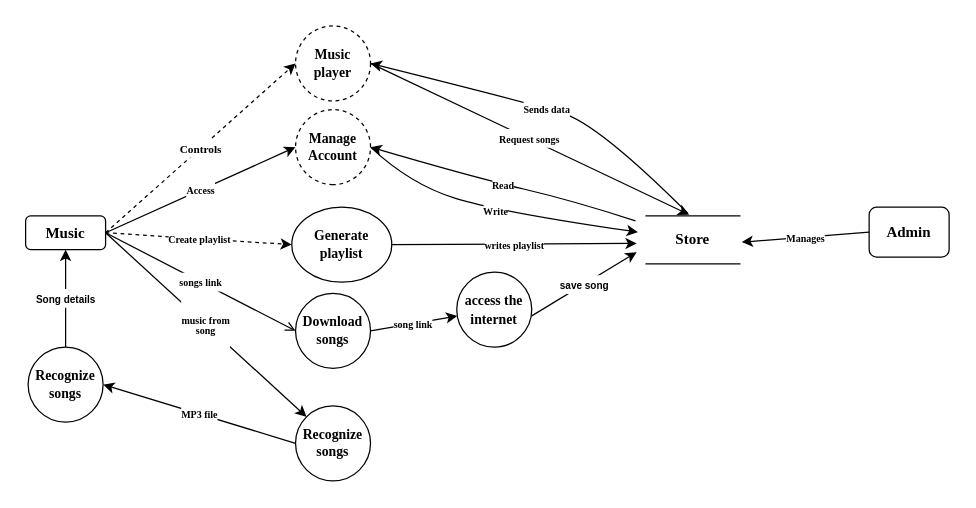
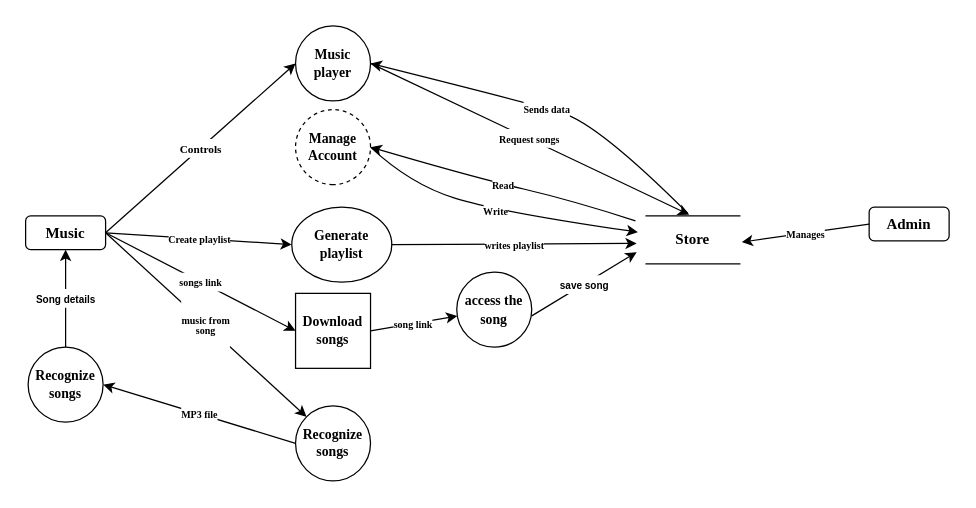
  <mxCell id="0" />
  <mxCell id="1" parent="0" />
  <mxCell id="2" value="Music" style="rounded=1;whiteSpace=wrap;html=1;fontFamily=Times New Roman;fontStyle=1" parent="1" vertex="1"><mxGeometry x="20" y="172" width="64" height="27" as="geometry" /></mxCell>
- <mxCell id="3" value="Music player" style="ellipse;whiteSpace=wrap;html=1;aspect=fixed;fontFamily=Times New Roman;fontSize=11;fontStyle=1;dashed=1;" parent="1" vertex="1"><mxGeometry x="236" y="20" width="60" height="60" as="geometry" /></mxCell>
+ <mxCell id="3" value="Music player" style="ellipse;whiteSpace=wrap;html=1;aspect=fixed;fontFamily=Times New Roman;fontSize=11;fontStyle=1" parent="1" vertex="1"><mxGeometry x="236" y="20" width="60" height="60" as="geometry" /></mxCell>
  <mxCell id="4" value="" style="endArrow=none;html=1;rounded=0;fontFamily=Times New Roman;fontSize=12;fontColor=default;fontStyle=1" parent="1" edge="1"><mxGeometry width="50" height="50" relative="1" as="geometry"><mxPoint x="516" y="172" as="sourcePoint" /><mxPoint x="592" y="172" as="targetPoint" /></mxGeometry></mxCell>
  <mxCell id="5" value="" style="endArrow=none;html=1;rounded=0;fontFamily=Times New Roman;fontSize=12;fontColor=default;fontStyle=1" parent="1" edge="1"><mxGeometry width="50" height="50" relative="1" as="geometry"><mxPoint x="516" y="210.41" as="sourcePoint" /><mxPoint x="592" y="210.41" as="targetPoint" /></mxGeometry></mxCell>
  <mxCell id="6" value="Store" style="text;html=1;strokeColor=none;fillColor=none;align=center;verticalAlign=middle;whiteSpace=wrap;rounded=0;fontSize=12;fontFamily=Times New Roman;fontColor=default;fontStyle=1" parent="1" vertex="1"><mxGeometry x="524" y="176" width="60" height="30" as="geometry" /></mxCell>
  <mxCell id="7" value="Generate playlist" style="ellipse;whiteSpace=wrap;html=1;aspect=fixed;rounded=1;shadow=0;glass=0;strokeColor=default;align=center;verticalAlign=middle;fontFamily=Times New Roman;fontSize=11;fontColor=default;fillColor=default;fontStyle=1;direction=south;" parent="1" vertex="1"><mxGeometry x="233" y="165" width="80" height="60" as="geometry" /></mxCell>
- <mxCell id="8" value="Download &lt;br style=&quot;font-size: 11px;&quot;&gt;songs" style="ellipse;whiteSpace=wrap;html=1;aspect=fixed;rounded=1;shadow=0;glass=0;strokeColor=default;align=center;verticalAlign=middle;fontFamily=Times New Roman;fontSize=11;fontColor=default;fillColor=default;fontStyle=1" parent="1" vertex="1"><mxGeometry x="236" y="234" width="60" height="60" as="geometry" /></mxCell>
+ <mxCell id="8" value="Download &lt;br style=&quot;font-size: 11px;&quot;&gt;songs" style="whiteSpace=wrap;html=1;aspect=fixed;shadow=0;glass=0;strokeColor=default;align=center;verticalAlign=middle;fontFamily=Times New Roman;fontSize=11;fontColor=default;fillColor=default;fontStyle=1;rounded=0;" parent="1" vertex="1"><mxGeometry x="236" y="234" width="60" height="60" as="geometry" /></mxCell>
  <mxCell id="9" value="Recognize&lt;br style=&quot;border-color: var(--border-color);&quot;&gt;songs" style="ellipse;whiteSpace=wrap;html=1;aspect=fixed;rounded=1;shadow=0;glass=0;strokeColor=default;align=center;verticalAlign=middle;fontFamily=Times New Roman;fontSize=11;fontColor=default;fillColor=default;fontStyle=1" parent="1" vertex="1"><mxGeometry x="236" y="324" width="60" height="60" as="geometry" /></mxCell>
- <mxCell id="10" value="&lt;font style=&quot;font-size: 9px;&quot;&gt;&lt;b&gt;Controls&lt;/b&gt;&lt;/font&gt;" style="endArrow=classic;html=1;rounded=0;fontFamily=Times New Roman;fontSize=12;fontColor=default;entryX=0;entryY=0.5;entryDx=0;entryDy=0;exitX=1;exitY=0.5;exitDx=0;exitDy=0;dashed=1;" parent="1" source="2" target="3" edge="1"><mxGeometry width="50" height="50" relative="1" as="geometry"><mxPoint x="85" y="185" as="sourcePoint" /><mxPoint x="168" y="130" as="targetPoint" /></mxGeometry></mxCell>
+ <mxCell id="10" value="&lt;font style=&quot;font-size: 9px;&quot;&gt;&lt;b&gt;Controls&lt;/b&gt;&lt;/font&gt;" style="endArrow=classic;html=1;rounded=0;fontFamily=Times New Roman;fontSize=12;fontColor=default;entryX=0;entryY=0.5;entryDx=0;entryDy=0;exitX=1;exitY=0.5;exitDx=0;exitDy=0;" parent="1" source="2" target="3" edge="1"><mxGeometry width="50" height="50" relative="1" as="geometry"><mxPoint x="85" y="185" as="sourcePoint" /><mxPoint x="168" y="130" as="targetPoint" /></mxGeometry></mxCell>
  <mxCell id="11" value="&lt;font style=&quot;font-size: 8px;&quot;&gt;&lt;b&gt;Request&amp;nbsp;songs&lt;/b&gt;&lt;/font&gt;" style="endArrow=classic;html=1;rounded=0;fontFamily=Times New Roman;fontSize=12;fontColor=default;exitX=1;exitY=0.5;exitDx=0;exitDy=0;" parent="1" source="3" edge="1"><mxGeometry width="50" height="50" relative="1" as="geometry"><mxPoint x="346" y="205" as="sourcePoint" /><mxPoint x="551" y="171" as="targetPoint" /></mxGeometry></mxCell>
  <mxCell id="12" value="&lt;b&gt;&lt;font style=&quot;font-size: 8px;&quot;&gt;Sends data&lt;/font&gt;&lt;/b&gt;" style="curved=1;endArrow=classic;html=1;rounded=0;fontFamily=Times New Roman;fontSize=12;fontColor=default;entryX=1;entryY=0.5;entryDx=0;entryDy=0;" parent="1" target="3" edge="1"><mxGeometry width="50" height="50" relative="1" as="geometry"><mxPoint x="550" y="170" as="sourcePoint" /><mxPoint x="426" y="134" as="targetPoint" /><Array as="points"><mxPoint x="478" y="98" /><mxPoint x="420" y="81" /></Array></mxGeometry></mxCell>
- <mxCell id="13" value="&lt;b&gt;&lt;font style=&quot;font-size: 8px;&quot;&gt;Create playlist&lt;/font&gt;&lt;/b&gt;" style="endArrow=classic;html=1;rounded=0;fontFamily=Times New Roman;fontSize=12;fontColor=default;exitX=1;exitY=0.5;exitDx=0;exitDy=0;entryX=0.5;entryY=1;entryDx=0;entryDy=0;dashed=1;" parent="1" source="2" target="7" edge="1"><mxGeometry width="50" height="50" relative="1" as="geometry"><mxPoint x="180" y="221" as="sourcePoint" /><mxPoint x="230" y="171" as="targetPoint" /></mxGeometry></mxCell>
+ <mxCell id="13" value="&lt;b&gt;&lt;font style=&quot;font-size: 8px;&quot;&gt;Create playlist&lt;/font&gt;&lt;/b&gt;" style="endArrow=classic;html=1;rounded=0;fontFamily=Times New Roman;fontSize=12;fontColor=default;exitX=1;exitY=0.5;exitDx=0;exitDy=0;entryX=0.5;entryY=1;entryDx=0;entryDy=0;" parent="1" source="2" target="7" edge="1"><mxGeometry width="50" height="50" relative="1" as="geometry"><mxPoint x="180" y="221" as="sourcePoint" /><mxPoint x="230" y="171" as="targetPoint" /></mxGeometry></mxCell>
  <mxCell id="14" value="&lt;b&gt;&lt;font style=&quot;font-size: 8px;&quot;&gt;writes playlist&lt;/font&gt;&lt;/b&gt;" style="endArrow=classic;html=1;rounded=0;fontFamily=Times New Roman;fontSize=12;fontColor=default;exitX=0.5;exitY=0;exitDx=0;exitDy=0;" parent="1" source="7" edge="1"><mxGeometry width="50" height="50" relative="1" as="geometry"><mxPoint x="341" y="221" as="sourcePoint" /><mxPoint x="509" y="194" as="targetPoint" /></mxGeometry></mxCell>
- <mxCell id="15" value="&lt;b&gt;&lt;font style=&quot;font-size: 8px;&quot;&gt;songs link&lt;/font&gt;&lt;/b&gt;" style="endArrow=open;html=1;rounded=0;fontFamily=Times New Roman;fontSize=12;fontColor=default;exitX=1;exitY=0.5;exitDx=0;exitDy=0;entryX=0;entryY=0.5;entryDx=0;entryDy=0;" parent="1" source="2" target="8" edge="1"><mxGeometry width="50" height="50" relative="1" as="geometry"><mxPoint x="133" y="277" as="sourcePoint" /><mxPoint x="183" y="227" as="targetPoint" /></mxGeometry></mxCell>
+ <mxCell id="15" value="&lt;b&gt;&lt;font style=&quot;font-size: 8px;&quot;&gt;songs link&lt;/font&gt;&lt;/b&gt;" style="endArrow=classic;html=1;rounded=0;fontFamily=Times New Roman;fontSize=12;fontColor=default;exitX=1;exitY=0.5;exitDx=0;exitDy=0;entryX=0;entryY=0.5;entryDx=0;entryDy=0;" parent="1" source="2" target="8" edge="1"><mxGeometry width="50" height="50" relative="1" as="geometry"><mxPoint x="133" y="277" as="sourcePoint" /><mxPoint x="183" y="227" as="targetPoint" /></mxGeometry></mxCell>
  <mxCell id="16" value="&lt;b&gt;&lt;font style=&quot;font-size: 8px;&quot;&gt;song link&lt;/font&gt;&lt;/b&gt;" style="endArrow=classic;html=1;rounded=0;fontFamily=Times New Roman;fontSize=12;fontColor=default;exitX=1;exitY=0.5;exitDx=0;exitDy=0;" parent="1" source="8" target="17" edge="1"><mxGeometry width="50" height="50" relative="1" as="geometry"><mxPoint x="350" y="277" as="sourcePoint" /><mxPoint x="372" y="245" as="targetPoint" /></mxGeometry></mxCell>
- <mxCell id="17" value="&lt;b&gt;&lt;font style=&quot;font-size: 11px;&quot;&gt;access the internet&lt;/font&gt;&lt;/b&gt;" style="ellipse;whiteSpace=wrap;html=1;aspect=fixed;rounded=1;shadow=0;glass=0;strokeColor=default;align=center;verticalAlign=middle;fontFamily=Times New Roman;fontSize=12;fontColor=default;fillColor=default;" parent="1" vertex="1"><mxGeometry x="365" y="217" width="60" height="60" as="geometry" /></mxCell>
+ <mxCell id="17" value="&lt;b&gt;&lt;font style=&quot;font-size: 11px;&quot;&gt;access the song&lt;/font&gt;&lt;/b&gt;" style="ellipse;whiteSpace=wrap;html=1;aspect=fixed;rounded=1;shadow=0;glass=0;strokeColor=default;align=center;verticalAlign=middle;fontFamily=Times New Roman;fontSize=12;fontColor=default;fillColor=default;" parent="1" vertex="1"><mxGeometry x="365" y="217" width="60" height="60" as="geometry" /></mxCell>
  <mxCell id="18" value="&lt;b&gt;&lt;font style=&quot;font-size: 8px;&quot;&gt;save song&lt;/font&gt;&lt;/b&gt;" style="endArrow=classic;html=1;rounded=0;fontFamily=Helvetica;fontSize=12;fontColor=default;exitX=1;exitY=0.5;exitDx=0;exitDy=0;" parent="1" edge="1"><mxGeometry width="50" height="50" relative="1" as="geometry"><mxPoint x="425" y="252" as="sourcePoint" /><mxPoint x="509" y="201" as="targetPoint" /></mxGeometry></mxCell>
- <mxCell id="19" value="Admin" style="rounded=1;whiteSpace=wrap;html=1;fontFamily=Times New Roman;fontStyle=1" parent="1" vertex="1"><mxGeometry x="695" y="165" width="64" height="40" as="geometry" /></mxCell>
+ <mxCell id="19" value="Admin" style="rounded=1;whiteSpace=wrap;html=1;fontFamily=Times New Roman;fontStyle=1" parent="1" vertex="1"><mxGeometry x="695" y="165" width="64" height="27" as="geometry" /></mxCell>
  <mxCell id="20" value="&lt;b&gt;&lt;font face=&quot;Times New Roman&quot; style=&quot;font-size: 8px;&quot;&gt;Manages&lt;/font&gt;&lt;/b&gt;" style="endArrow=classic;html=1;rounded=0;fontFamily=Helvetica;fontSize=12;fontColor=default;exitX=0;exitY=0.5;exitDx=0;exitDy=0;" parent="1" source="19" edge="1"><mxGeometry x="-0.0" width="50" height="50" relative="1" as="geometry"><mxPoint x="695" y="188" as="sourcePoint" /><mxPoint x="593" y="193" as="targetPoint" /><mxPoint as="offset" /></mxGeometry></mxCell>
  <mxCell id="21" value="&lt;p style=&quot;line-height: 50%;&quot;&gt;&lt;font face=&quot;Times New Roman&quot; style=&quot;font-size: 8px;&quot;&gt;&lt;b&gt;music from &lt;br&gt;song&lt;/b&gt;&lt;/font&gt;&lt;/p&gt;" style="endArrow=classic;html=1;rounded=0;fontFamily=Helvetica;fontSize=12;fontColor=default;exitX=1;exitY=0.5;exitDx=0;exitDy=0;entryX=0;entryY=0;entryDx=0;entryDy=0;" parent="1" source="2" target="9" edge="1"><mxGeometry width="50" height="50" relative="1" as="geometry"><mxPoint x="130" y="308" as="sourcePoint" /><mxPoint x="180" y="258" as="targetPoint" /></mxGeometry></mxCell>
  <mxCell id="22" value="Recognize&lt;br style=&quot;border-color: var(--border-color);&quot;&gt;songs" style="ellipse;whiteSpace=wrap;html=1;aspect=fixed;rounded=1;shadow=0;glass=0;strokeColor=default;align=center;verticalAlign=middle;fontFamily=Times New Roman;fontSize=11;fontColor=default;fillColor=default;fontStyle=1" parent="1" vertex="1"><mxGeometry x="22" y="277" width="60" height="60" as="geometry" /></mxCell>
  <mxCell id="23" value="&lt;b&gt;&lt;font style=&quot;font-size: 8px;&quot; face=&quot;Times New Roman&quot;&gt;MP3 file&lt;/font&gt;&lt;/b&gt;" style="endArrow=classic;html=1;rounded=0;fontFamily=Helvetica;fontSize=12;fontColor=default;exitX=0;exitY=0.5;exitDx=0;exitDy=0;entryX=1;entryY=0.5;entryDx=0;entryDy=0;" parent="1" source="9" target="22" edge="1"><mxGeometry x="-0.0" width="50" height="50" relative="1" as="geometry"><mxPoint x="130" y="308" as="sourcePoint" /><mxPoint x="180" y="258" as="targetPoint" /><mxPoint as="offset" /></mxGeometry></mxCell>
  <mxCell id="24" value="&lt;b&gt;&lt;font style=&quot;font-size: 8px;&quot;&gt;Song details&lt;/font&gt;&lt;/b&gt;" style="endArrow=classic;html=1;rounded=0;fontFamily=Helvetica;fontSize=12;fontColor=default;entryX=0.5;entryY=1;entryDx=0;entryDy=0;exitX=0.5;exitY=0;exitDx=0;exitDy=0;" parent="1" source="22" target="2" edge="1"><mxGeometry width="50" height="50" relative="1" as="geometry"><mxPoint x="17" y="272" as="sourcePoint" /><mxPoint x="67" y="222" as="targetPoint" /></mxGeometry></mxCell>
  <mxCell id="25" value="Manage&lt;br&gt;Account" style="ellipse;whiteSpace=wrap;html=1;aspect=fixed;rounded=1;shadow=0;glass=0;strokeColor=default;align=center;verticalAlign=middle;fontFamily=Times New Roman;fontSize=11;fontColor=default;fillColor=default;fontStyle=1;direction=south;dashed=1;" parent="1" vertex="1"><mxGeometry x="236" y="87" width="60" height="60" as="geometry" /></mxCell>
- <mxCell id="26" value="&lt;font style=&quot;font-size: 8px;&quot; face=&quot;Times New Roman&quot;&gt;&lt;b&gt;Access&lt;/b&gt;&lt;/font&gt;" style="endArrow=classic;html=1;rounded=0;exitX=1;exitY=0.5;exitDx=0;exitDy=0;entryX=0.5;entryY=1;entryDx=0;entryDy=0;" parent="1" source="2" target="25" edge="1"><mxGeometry width="50" height="50" relative="1" as="geometry"><mxPoint x="85" y="185" as="sourcePoint" /><mxPoint x="216" y="111" as="targetPoint" /></mxGeometry></mxCell>
  <mxCell id="27" value="&lt;b&gt;&lt;font face=&quot;Times New Roman&quot; style=&quot;font-size: 8px;&quot;&gt;Write&lt;/font&gt;&lt;/b&gt;" style="curved=1;endArrow=classic;html=1;rounded=0;exitX=0.5;exitY=0;exitDx=0;exitDy=0;" parent="1" source="25" edge="1"><mxGeometry width="50" height="50" relative="1" as="geometry"><mxPoint x="308" y="133" as="sourcePoint" /><mxPoint x="510" y="185" as="targetPoint" /><Array as="points"><mxPoint x="328" y="147" /><mxPoint x="400" y="169" /></Array></mxGeometry></mxCell>
  <mxCell id="28" value="&lt;b&gt;&lt;font style=&quot;font-size: 8px;&quot; face=&quot;Times New Roman&quot;&gt;Read&lt;/font&gt;&lt;/b&gt;" style="curved=1;endArrow=classic;html=1;rounded=0;entryX=0.5;entryY=0;entryDx=0;entryDy=0;" parent="1" target="25" edge="1"><mxGeometry width="50" height="50" relative="1" as="geometry"><mxPoint x="508" y="176" as="sourcePoint" /><mxPoint x="445" y="160" as="targetPoint" /><Array as="points"><mxPoint x="459" y="160" /><mxPoint x="378" y="141" /></Array></mxGeometry></mxCell>
